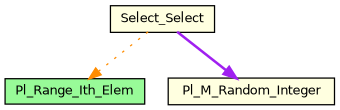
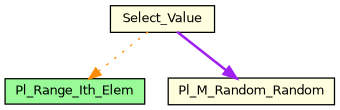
  digraph {
    rankdir=TB
    node [color=black fillcolor=lightyellow fontname=Helvetica fontsize=10 shape=record style=filled]
    edge [fontname=Helvetica fontsize=10 labelfontname=Helvetica labelfontsize=10]
-   n1 [fontcolor=black height=0.2 label=Select_Select width=0.4]
+   n1 [fontcolor=black height=0.2 label=Select_Value width=0.4]
    n2 [fillcolor=palegreen height=0.2 label=Pl_Range_Ith_Elem width=0.4]
-   n3 [height=0.2 label=Pl_M_Random_Integer width=0.4]
+   n3 [height=0.2 label=Pl_M_Random_Random width=0.4]
    n1 -> n2 [color=darkorange style=dotted]
    n1 -> n3 [color=purple style=bold]
  }
